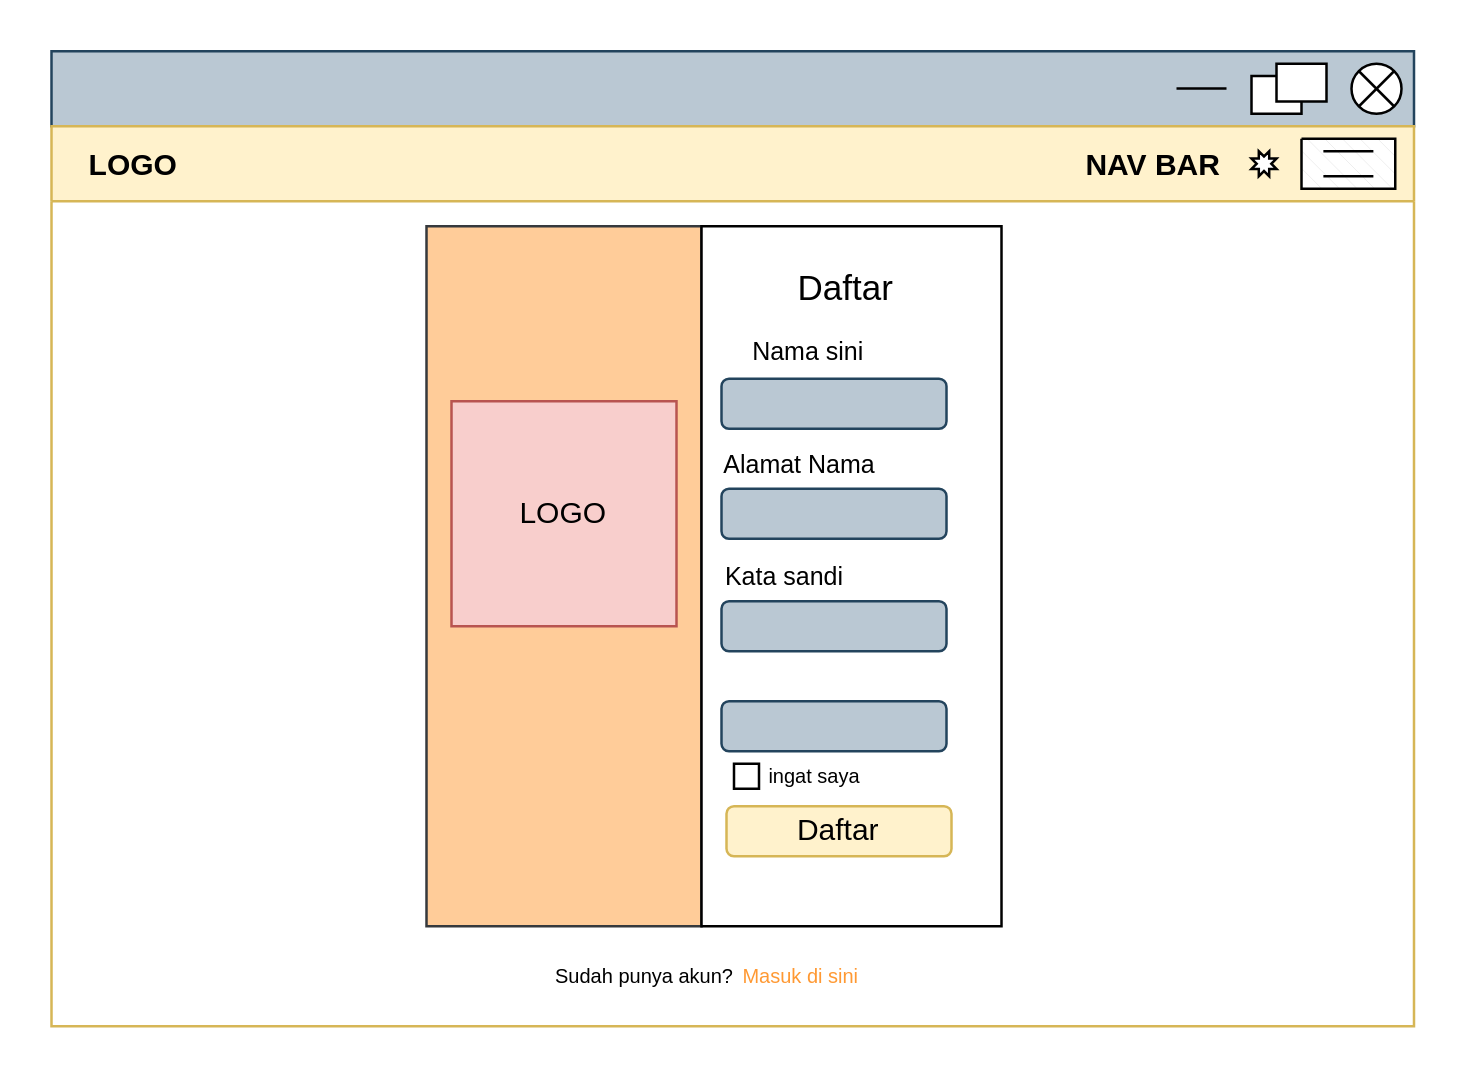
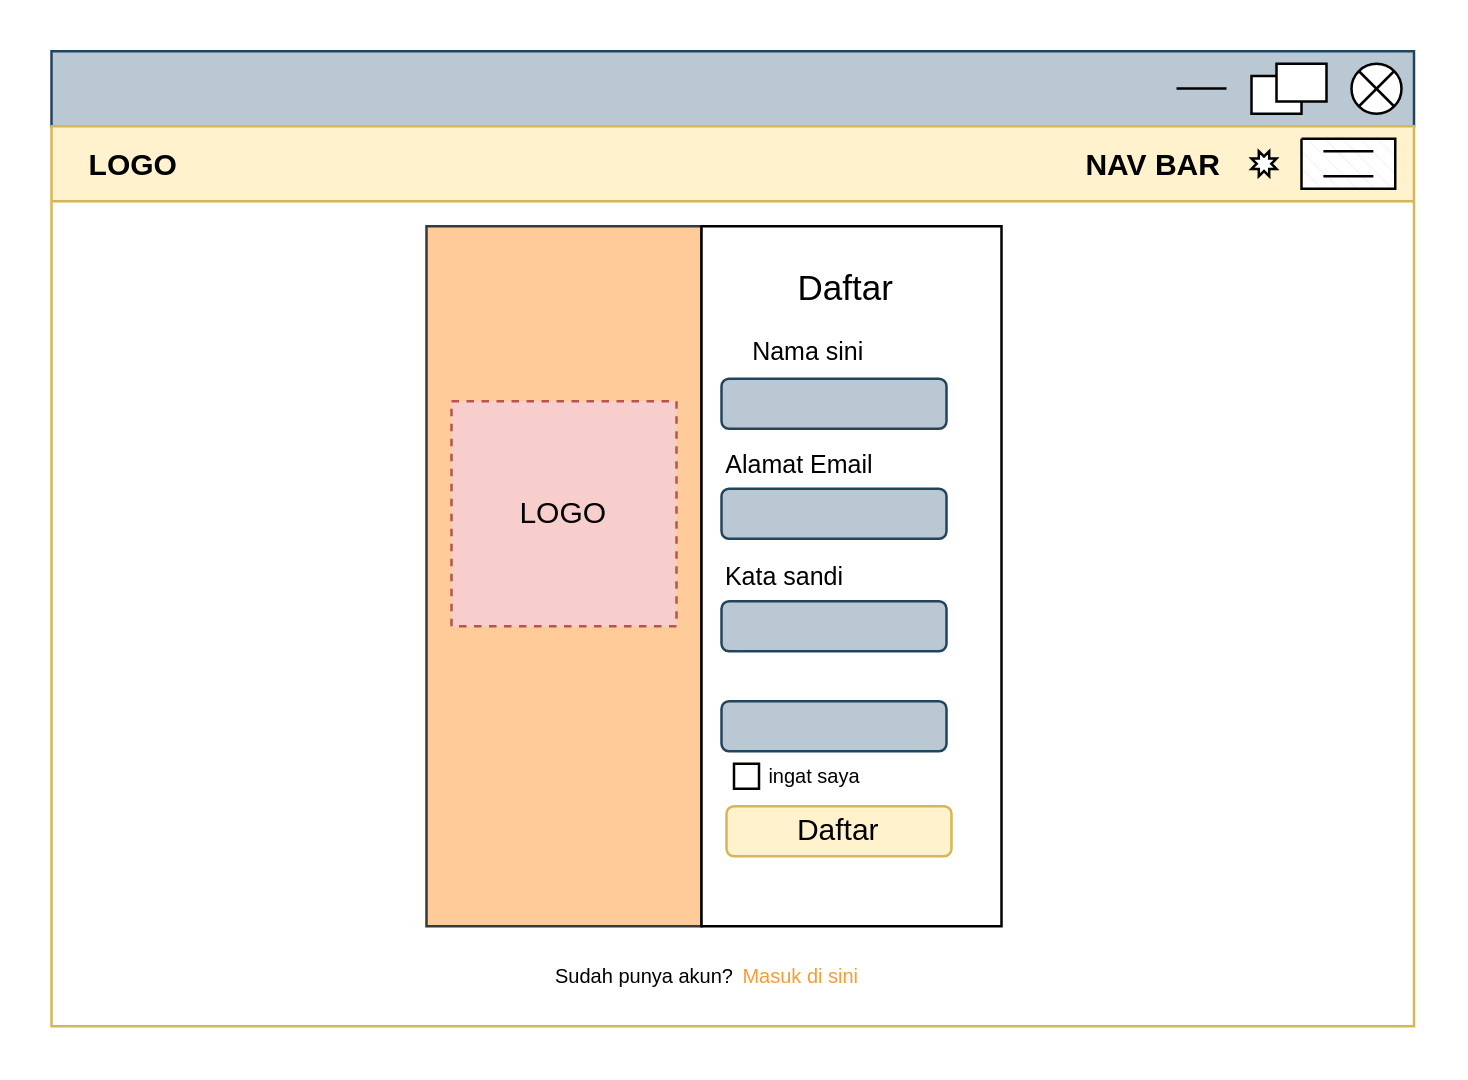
  <mxCell id="0" />
  <mxCell id="1" parent="0" />
  <mxCell id="2" value="" style="rounded=0;whiteSpace=wrap;html=1;fillColor=#ffcc99;strokeColor=#36393d;" vertex="1" parent="1"><mxGeometry x="170" y="90" width="110" height="280" as="geometry" /></mxCell>
  <mxCell id="3" value="" style="rounded=0;whiteSpace=wrap;html=1;fillColor=#bac8d3;strokeColor=#23445d;" parent="1" vertex="1"><mxGeometry x="20" y="20" width="545" height="30" as="geometry" /></mxCell>
  <mxCell id="4" value="    LOGO                                                                                                             NAV BAR" style="swimlane;align=left;startSize=30;fillColor=#fff2cc;strokeColor=#d6b656;" parent="1" vertex="1"><mxGeometry x="20" y="50" width="545" height="360" as="geometry" /></mxCell>
  <mxCell id="5" value="" style="rounded=0;whiteSpace=wrap;html=1;" vertex="1" parent="4"><mxGeometry x="260" y="40" width="120" height="280" as="geometry" /></mxCell>
  <mxCell id="6" value="" style="verticalLabelPosition=bottom;verticalAlign=top;html=1;shape=mxgraph.basic.patternFillRect;fillStyle=diagRev;step=5;fillStrokeWidth=0.2;fillStrokeColor=#dddddd;align=right;" parent="4" vertex="1"><mxGeometry x="500" y="5" width="37.5" height="20" as="geometry" /></mxCell>
- <mxCell id="7" value="LOGO" style="whiteSpace=wrap;html=1;aspect=fixed;fillColor=#f8cecc;strokeColor=#b85450;" parent="4" vertex="1"><mxGeometry x="160" y="110" width="90" height="90" as="geometry" /></mxCell>
+ <mxCell id="7" value="LOGO" style="whiteSpace=wrap;html=1;aspect=fixed;fillColor=#f8cecc;strokeColor=#b85450;dashed=1;" parent="4" vertex="1"><mxGeometry x="160" y="110" width="90" height="90" as="geometry" /></mxCell>
  <mxCell id="8" value="" style="endArrow=none;html=1;rounded=0;" parent="4" edge="1"><mxGeometry relative="1" as="geometry"><mxPoint x="508.75" y="10" as="sourcePoint" /><mxPoint x="528.75" y="10" as="targetPoint" /></mxGeometry></mxCell>
  <mxCell id="9" value="" style="verticalLabelPosition=bottom;verticalAlign=top;html=1;shape=mxgraph.basic.8_point_star" parent="4" vertex="1"><mxGeometry x="480" y="10" width="10" height="10" as="geometry" /></mxCell>
  <mxCell id="10" value="" style="endArrow=none;html=1;rounded=0;" parent="4" edge="1"><mxGeometry relative="1" as="geometry"><mxPoint x="508.75" y="20" as="sourcePoint" /><mxPoint x="528.75" y="20" as="targetPoint" /></mxGeometry></mxCell>
  <mxCell id="11" value="Daftar" style="rounded=1;whiteSpace=wrap;html=1;fillColor=#fff2cc;strokeColor=#d6b656;" parent="4" vertex="1"><mxGeometry x="270" y="272" width="90" height="20" as="geometry" /></mxCell>
  <mxCell id="12" value="Daftar" style="text;html=1;align=center;verticalAlign=middle;whiteSpace=wrap;rounded=0;fontSize=14;" parent="4" vertex="1"><mxGeometry x="268" y="50" width="100" height="30" as="geometry" /></mxCell>
  <mxCell id="13" value="Nama sini" style="text;html=1;align=center;verticalAlign=middle;whiteSpace=wrap;rounded=0;fontSize=10;" parent="4" vertex="1"><mxGeometry x="261.5" y="80" width="82" height="20" as="geometry" /></mxCell>
  <mxCell id="14" value="ingat saya" style="text;html=1;align=center;verticalAlign=middle;whiteSpace=wrap;rounded=0;fontSize=8;" parent="4" vertex="1"><mxGeometry x="268" y="250" width="75" height="20" as="geometry" /></mxCell>
- <mxCell id="15" value="Alamat Nama" style="text;html=1;align=center;verticalAlign=middle;whiteSpace=wrap;rounded=0;fontSize=10;" parent="4" vertex="1"><mxGeometry x="261.5" y="125" width="75" height="20" as="geometry" /></mxCell>
+ <mxCell id="15" value="Alamat Email" style="text;html=1;align=center;verticalAlign=middle;whiteSpace=wrap;rounded=0;fontSize=10;" parent="4" vertex="1"><mxGeometry x="261.5" y="125" width="75" height="20" as="geometry" /></mxCell>
  <mxCell id="16" value="" style="rounded=1;whiteSpace=wrap;html=1;fillColor=#bac8d3;strokeColor=#23445d;" parent="4" vertex="1"><mxGeometry x="268" y="145" width="90" height="20" as="geometry" /></mxCell>
  <mxCell id="17" value="" style="rounded=1;whiteSpace=wrap;html=1;fillColor=#bac8d3;strokeColor=#23445d;" parent="4" vertex="1"><mxGeometry x="268" y="101" width="90" height="20" as="geometry" /></mxCell>
  <mxCell id="18" value="" style="rounded=0;whiteSpace=wrap;html=1;" parent="4" vertex="1"><mxGeometry x="273" y="255" width="10" height="10" as="geometry" /></mxCell>
  <mxCell id="19" value="Sudah punya akun?" style="text;html=1;align=center;verticalAlign=middle;whiteSpace=wrap;rounded=0;fontSize=8;" parent="4" vertex="1"><mxGeometry x="200" y="330" width="75" height="20" as="geometry" /></mxCell>
  <mxCell id="20" value="Masuk di sini" style="text;html=1;align=center;verticalAlign=middle;whiteSpace=wrap;rounded=0;fontSize=8;fontColor=#FF9933;" parent="4" vertex="1"><mxGeometry x="275" y="330" width="50" height="20" as="geometry" /></mxCell>
  <mxCell id="21" value="Kata sandi" style="text;html=1;align=center;verticalAlign=middle;whiteSpace=wrap;rounded=0;fontSize=10;" vertex="1" parent="4"><mxGeometry x="256" y="170" width="75" height="20" as="geometry" /></mxCell>
  <mxCell id="22" value="" style="rounded=1;whiteSpace=wrap;html=1;fillColor=#bac8d3;strokeColor=#23445d;" vertex="1" parent="4"><mxGeometry x="268" y="190" width="90" height="20" as="geometry" /></mxCell>
  <mxCell id="23" value="" style="rounded=1;whiteSpace=wrap;html=1;fillColor=#bac8d3;strokeColor=#23445d;" vertex="1" parent="4"><mxGeometry x="268" y="230" width="90" height="20" as="geometry" /></mxCell>
  <mxCell id="24" value="" style="shape=sumEllipse;perimeter=ellipsePerimeter;whiteSpace=wrap;html=1;backgroundOutline=1;" parent="1" vertex="1"><mxGeometry x="540" y="25" width="20" height="20" as="geometry" /></mxCell>
  <mxCell id="25" value="" style="verticalLabelPosition=bottom;verticalAlign=top;html=1;shape=mxgraph.basic.rect;fillColor2=none;strokeWidth=1;size=20;indent=5;" parent="1" vertex="1"><mxGeometry x="500" y="29.87" width="20" height="15.13" as="geometry" /></mxCell>
  <mxCell id="26" value="" style="endArrow=none;html=1;rounded=0;" parent="1" edge="1"><mxGeometry relative="1" as="geometry"><mxPoint x="470" y="34.89" as="sourcePoint" /><mxPoint x="490" y="34.89" as="targetPoint" /></mxGeometry></mxCell>
  <mxCell id="27" value="" style="verticalLabelPosition=bottom;verticalAlign=top;html=1;shape=mxgraph.basic.rect;fillColor2=none;strokeWidth=1;size=20;indent=5;" parent="1" vertex="1"><mxGeometry x="510" y="25" width="20" height="15.13" as="geometry" /></mxCell>
